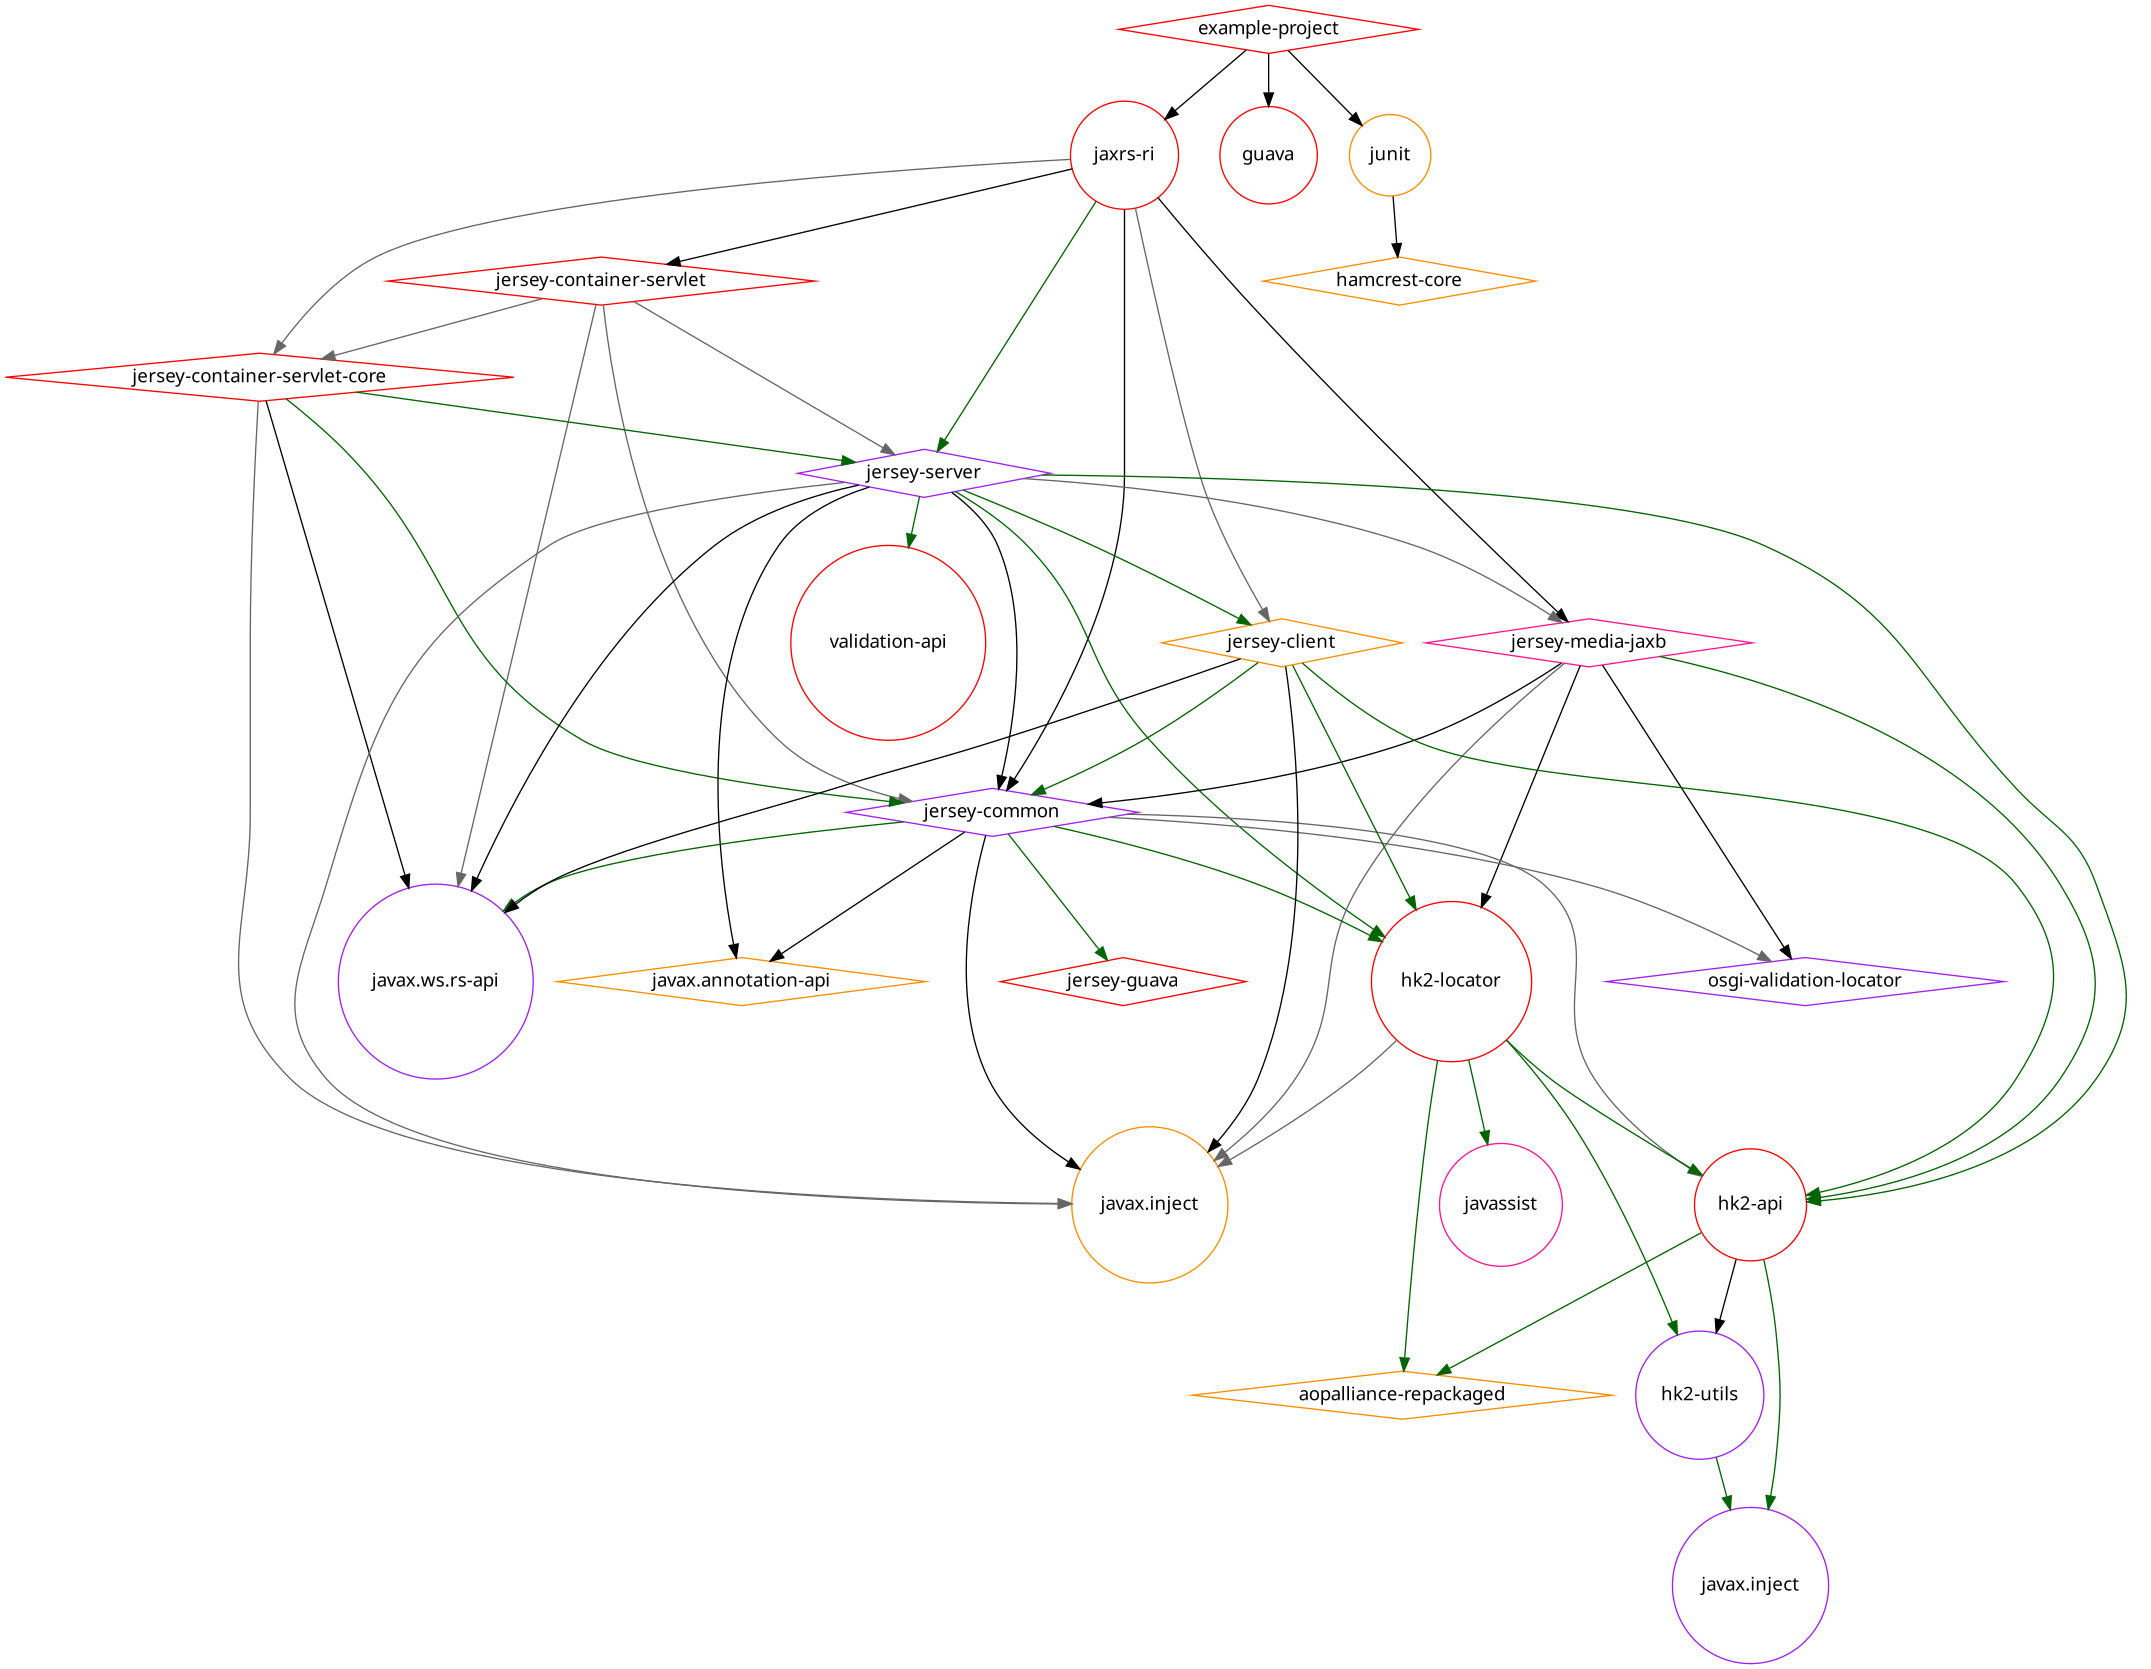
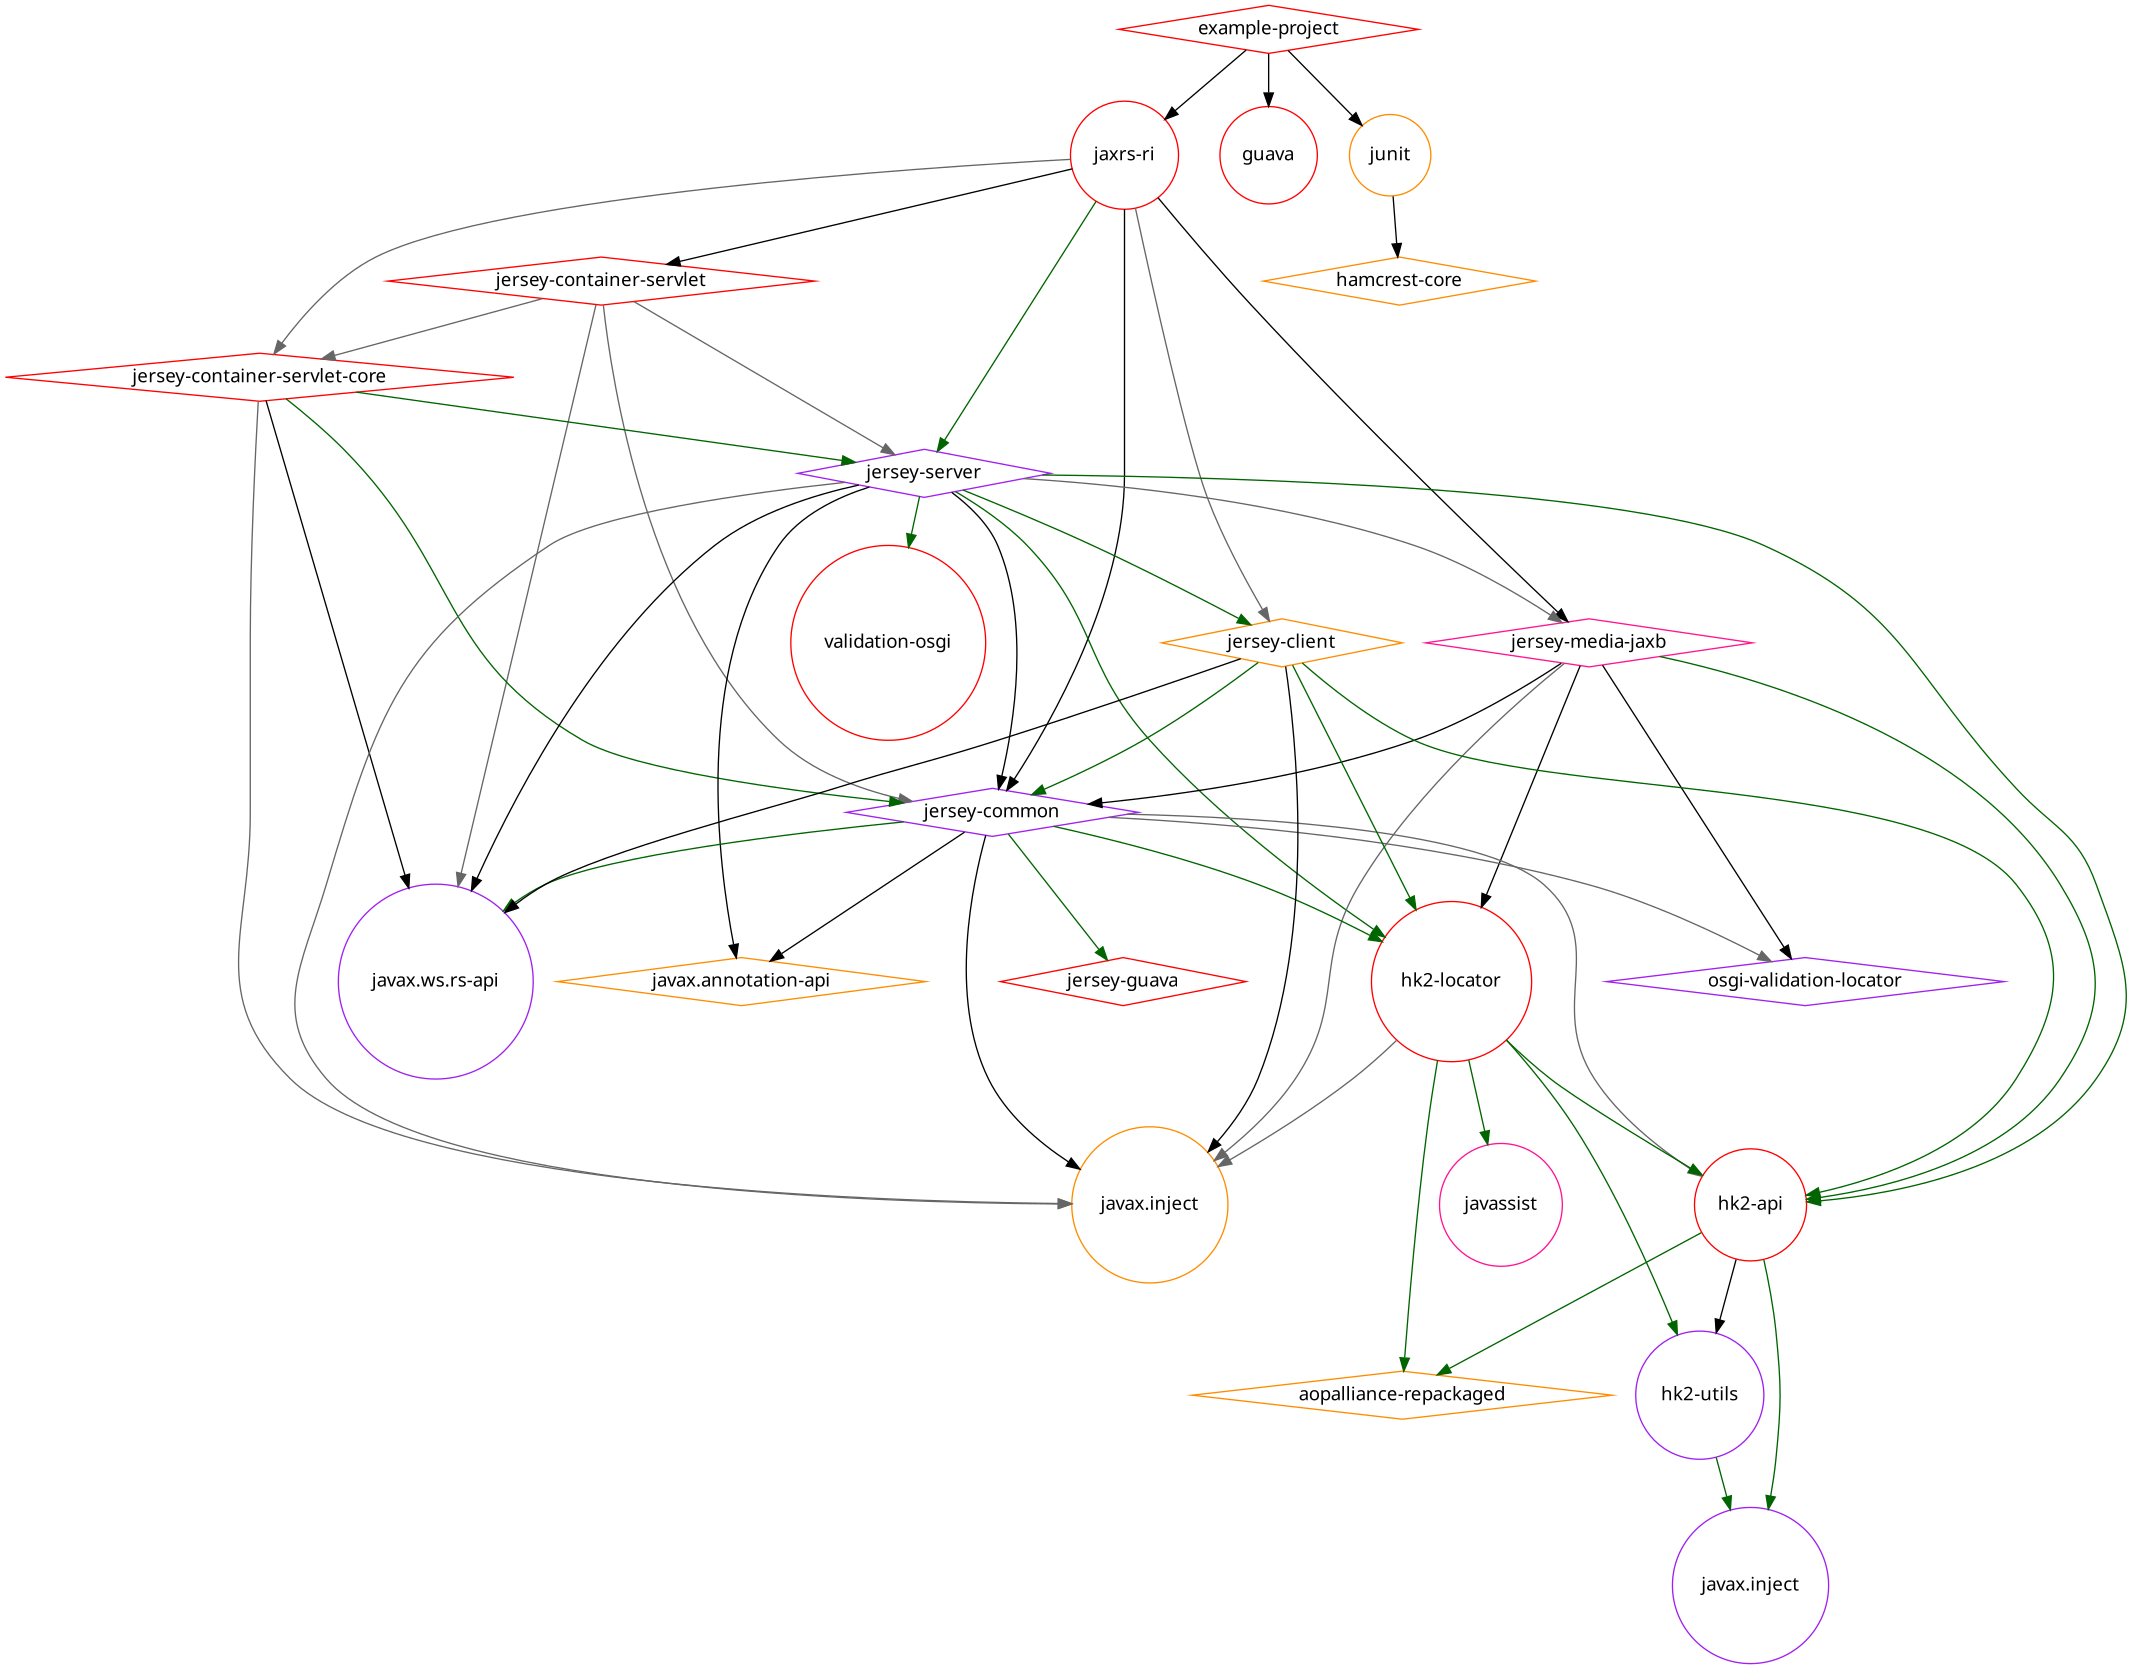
  digraph {
    node [color=red fontname="Times New Roman" shape=diamond]
    edge [color=darkgreen]
    n1 [label="example-project"]
    n2 [label="jaxrs-ri" shape=circle]
    n3 [label=guava shape=circle]
    n4 [color=darkorange label=junit shape=circle]
    n5 [label="jersey-container-servlet"]
    n6 [label="jersey-container-servlet-core"]
    n7 [color=purple label="jersey-server"]
    n8 [color=deeppink label="jersey-media-jaxb"]
    n9 [color=purple label="jersey-common"]
    n10 [color=darkorange label="jersey-client"]
    n11 [color=darkorange label="hamcrest-core"]
    n12 [color=purple label="javax.ws.rs-api" shape=circle]
    n13 [color=darkorange label="javax.inject" shape=circle]
    n14 [color=darkorange label="javax.annotation-api"]
    n15 [label="hk2-locator" shape=circle]
    n16 [label="hk2-api" shape=circle]
-   n17 [label="validation-api" shape=circle]
+   n17 [label="validation-osgi" shape=circle]
    n18 [color=purple label="osgi-validation-locator"]
    n19 [label="jersey-guava"]
    n20 [color=purple label="hk2-utils" shape=circle]
    n21 [color=darkorange label="aopalliance-repackaged"]
    n22 [color=deeppink label=javassist shape=circle]
    n23 [color=purple label="javax.inject" shape=circle]
    n1 -> n2 [color=black]
    n1 -> n3 [color=black]
    n1 -> n4 [color=black]
    n2 -> n5 [color=black]
    n2 -> n6 [color=gray40]
    n2 -> n7
    n2 -> n8 [color=black]
    n2 -> n9 [color=black]
    n2 -> n10 [color=gray40]
    n4 -> n11 [color=black]
    n5 -> n6 [color=gray40]
    n5 -> n7 [color=gray40]
    n5 -> n9 [color=gray40]
    n5 -> n12 [color=gray40]
    n6 -> n7
    n6 -> n9
    n6 -> n12 [color=black]
    n6 -> n13 [color=gray40]
    n7 -> n8 [color=gray40]
    n7 -> n9 [color=black]
    n7 -> n10
    n7 -> n12 [color=black]
    n7 -> n13 [color=gray40]
    n7 -> n14 [color=black]
    n7 -> n15
    n7 -> n16
    n7 -> n17
    n8 -> n9 [color=black]
    n8 -> n13 [color=gray40]
    n8 -> n15 [color=black]
    n8 -> n16
    n8 -> n18 [color=black]
    n9 -> n12
    n9 -> n13 [color=black]
    n9 -> n14 [color=black]
    n9 -> n15
    n9 -> n16 [color=gray40]
    n9 -> n18 [color=gray40]
    n9 -> n19
    n10 -> n9
    n10 -> n12 [color=black]
    n10 -> n13 [color=black]
    n10 -> n15
    n10 -> n16
    n15 -> n13 [color=gray40]
    n15 -> n16
    n15 -> n20
    n15 -> n21
    n15 -> n22
    n16 -> n20 [color=black]
    n16 -> n21
    n16 -> n23
    n20 -> n23
  }
